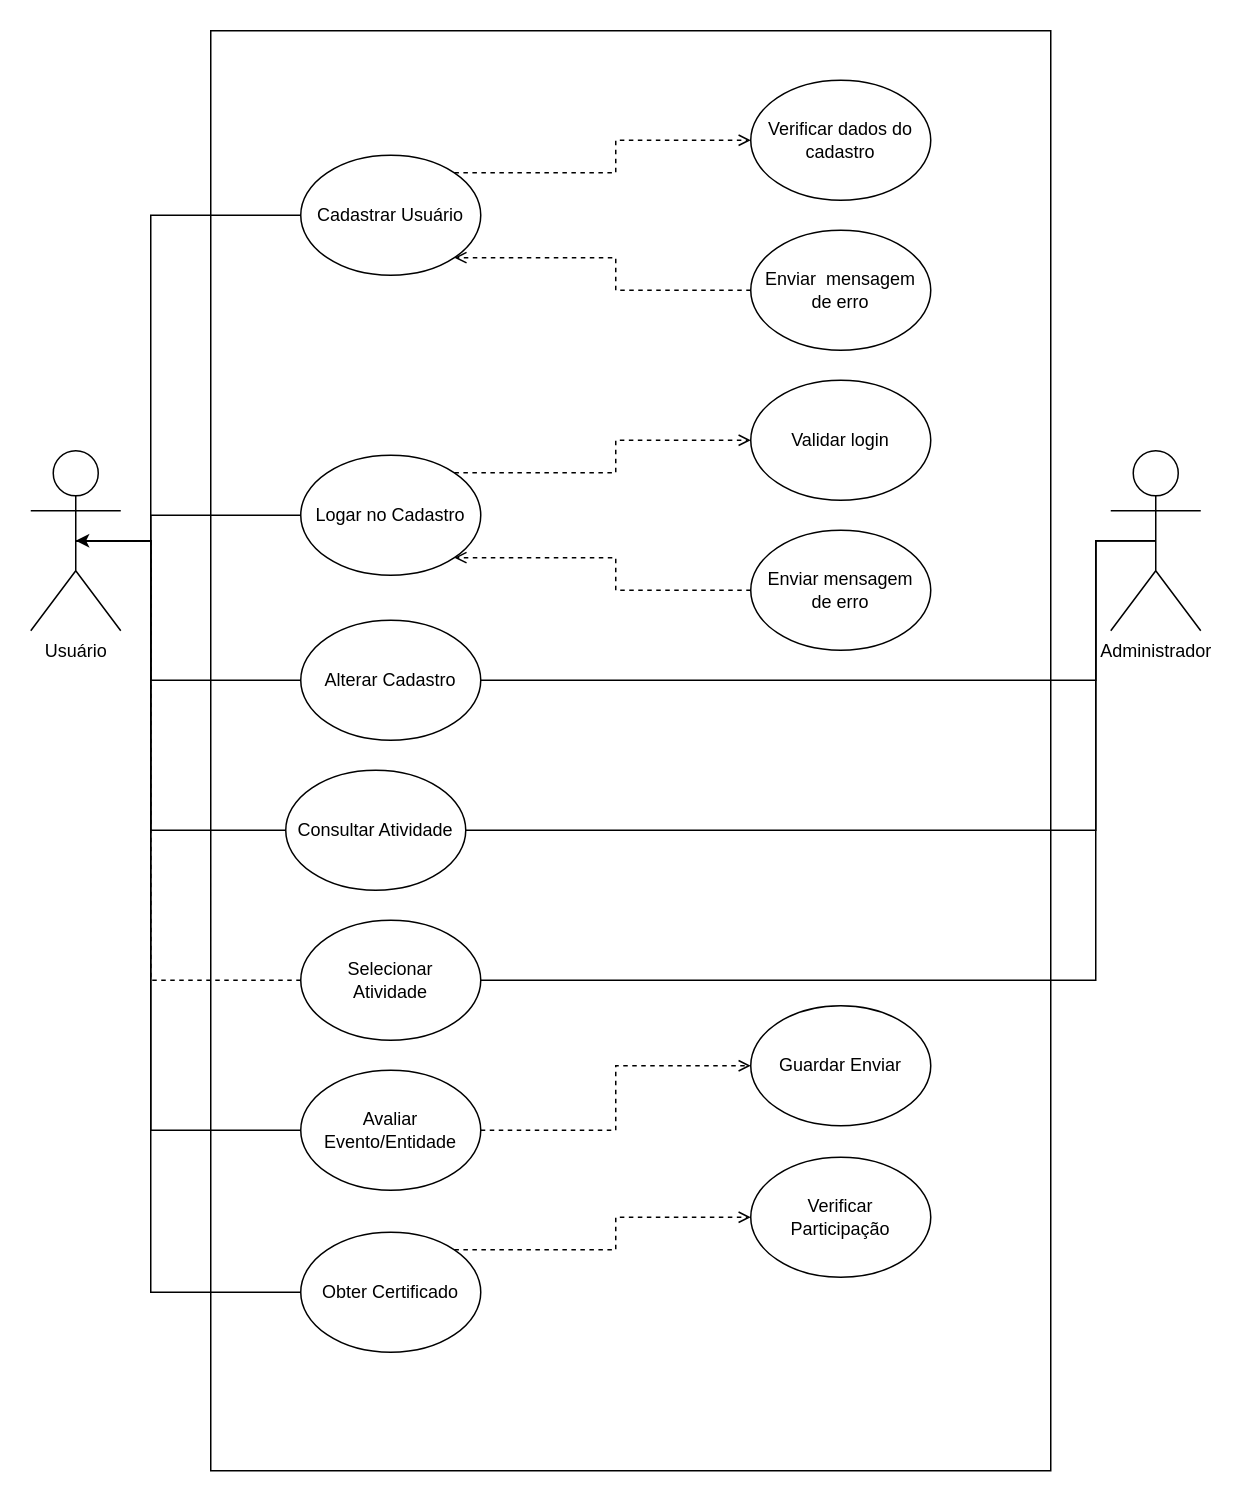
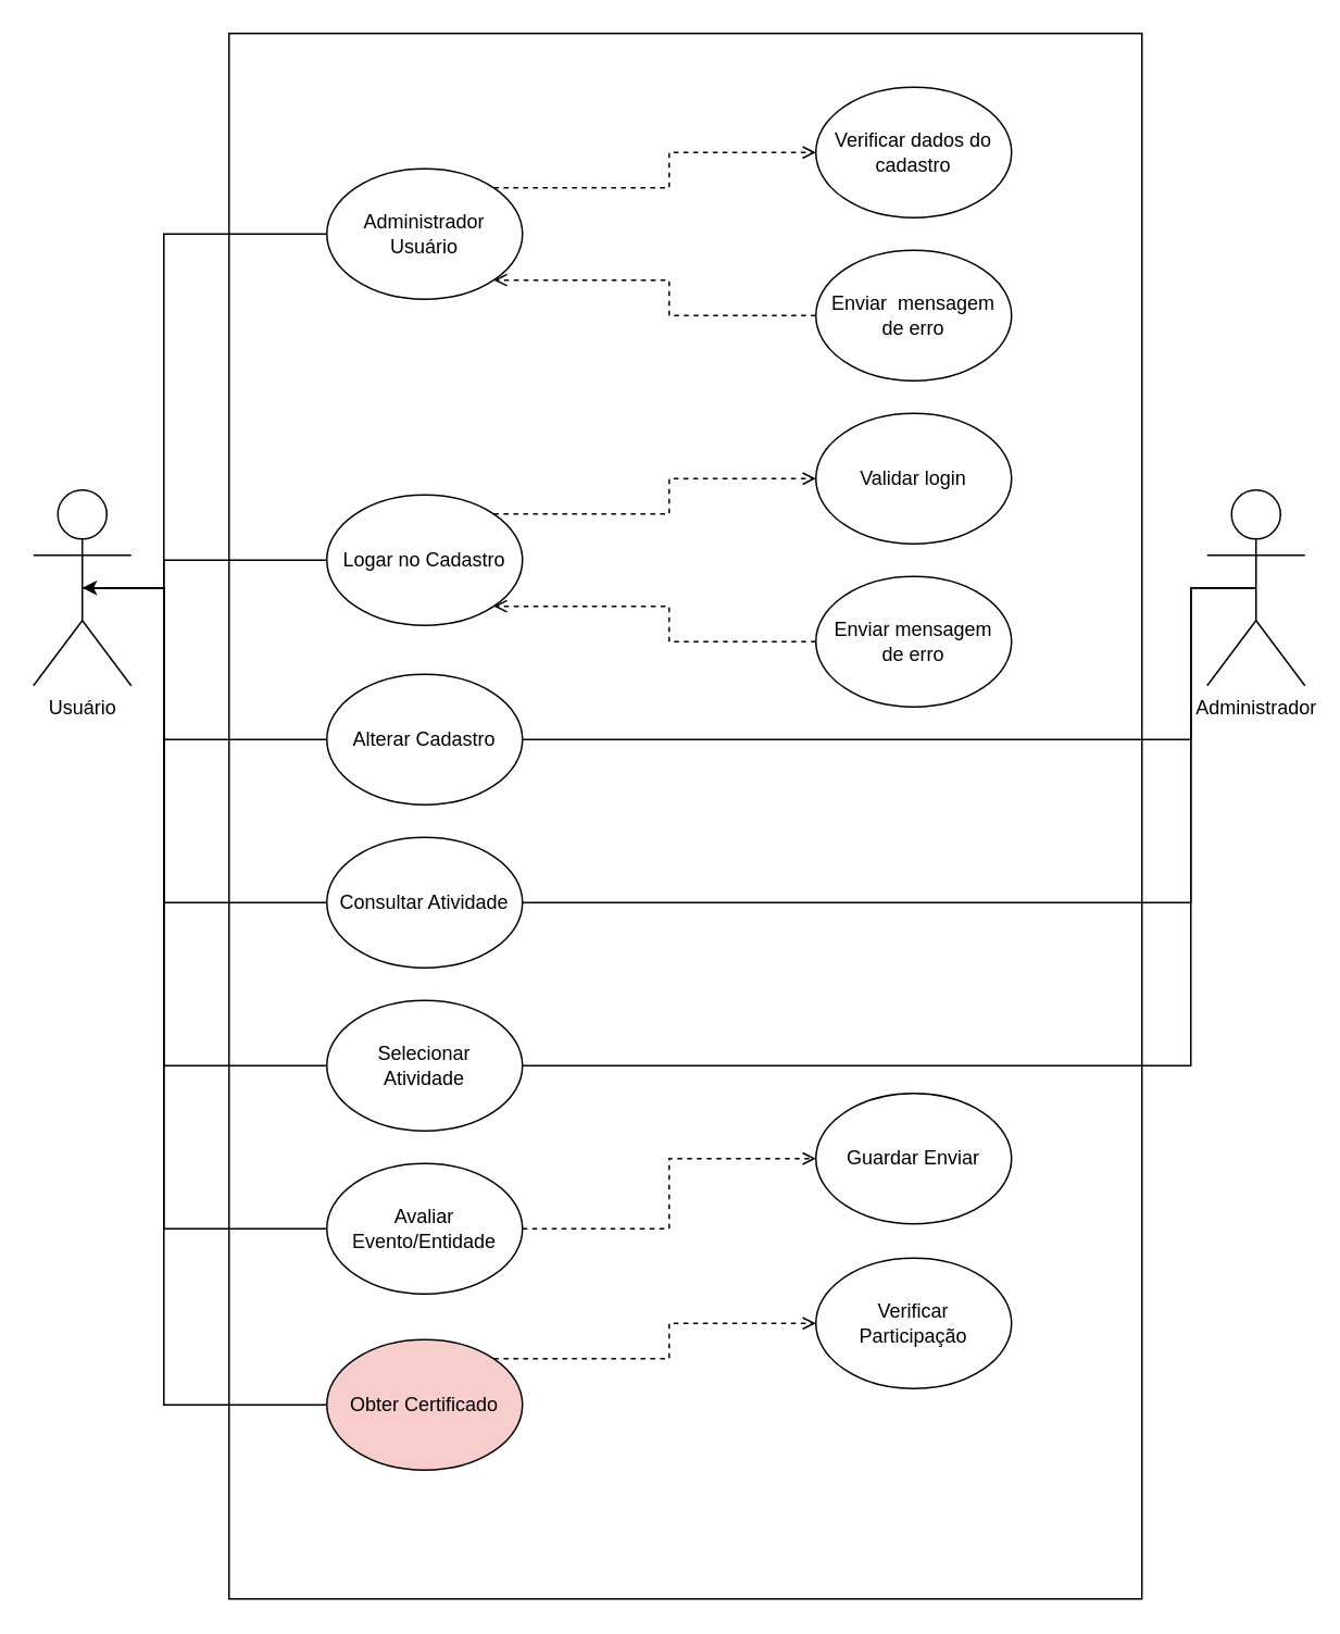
  <mxCell id="0" />
  <mxCell id="1" parent="0" />
  <mxCell id="2" value="" style="rounded=0;whiteSpace=wrap;html=1;strokeWidth=1;" parent="1" vertex="1"><mxGeometry x="140" y="20" width="560" height="960" as="geometry" /></mxCell>
  <mxCell id="3" value="Usuário" style="shape=umlActor;verticalLabelPosition=bottom;verticalAlign=top;html=1;outlineConnect=0;strokeWidth=1;" parent="1" vertex="1"><mxGeometry x="20" y="300" width="60" height="120" as="geometry" /></mxCell>
  <mxCell id="4" value="&lt;font style=&quot;vertical-align: inherit;&quot;&gt;&lt;font style=&quot;vertical-align: inherit;&quot;&gt;Administrador&lt;/font&gt;&lt;/font&gt;" style="shape=umlActor;verticalLabelPosition=bottom;verticalAlign=top;html=1;outlineConnect=0;strokeWidth=1;" parent="1" vertex="1"><mxGeometry x="740" y="300" width="60" height="120" as="geometry" /></mxCell>
  <mxCell id="5" style="edgeStyle=orthogonalEdgeStyle;rounded=0;orthogonalLoop=1;jettySize=auto;html=1;exitX=1;exitY=0;exitDx=0;exitDy=0;entryX=0;entryY=0.5;entryDx=0;entryDy=0;dashed=1;endArrow=open;endFill=0;strokeWidth=1;" parent="1" source="6" target="14" edge="1"><mxGeometry relative="1" as="geometry" /></mxCell>
- <mxCell id="6" value="Cadastrar Usuário" style="ellipse;whiteSpace=wrap;html=1;strokeWidth=1;" parent="1" vertex="1"><mxGeometry x="200" y="103" width="120" height="80" as="geometry" /></mxCell>
+ <mxCell id="6" value="Administrador Usuário" style="ellipse;whiteSpace=wrap;html=1;strokeWidth=1;" parent="1" vertex="1"><mxGeometry x="200" y="103" width="120" height="80" as="geometry" /></mxCell>
  <mxCell id="7" value="Alterar Cadastro" style="ellipse;whiteSpace=wrap;html=1;strokeWidth=1;" parent="1" vertex="1"><mxGeometry x="200" y="413" width="120" height="80" as="geometry" /></mxCell>
- <mxCell id="8" value="Consultar Atividade" style="ellipse;whiteSpace=wrap;html=1;strokeWidth=1;" parent="1" vertex="1"><mxGeometry x="190" y="513" width="120" height="80" as="geometry" /></mxCell>
+ <mxCell id="8" value="Consultar Atividade" style="ellipse;whiteSpace=wrap;html=1;strokeWidth=1;" parent="1" vertex="1"><mxGeometry x="200" y="513" width="120" height="80" as="geometry" /></mxCell>
  <mxCell id="9" style="edgeStyle=orthogonalEdgeStyle;rounded=0;orthogonalLoop=1;jettySize=auto;html=1;exitX=1;exitY=0.5;exitDx=0;exitDy=0;endArrow=none;endFill=0;strokeWidth=1;" parent="1" source="10" edge="1"><mxGeometry relative="1" as="geometry"><mxPoint x="770" y="360" as="targetPoint" /><Array as="points"><mxPoint x="730" y="653" /><mxPoint x="730" y="360" /></Array></mxGeometry></mxCell>
  <mxCell id="10" value="Selecionar&lt;br&gt;Atividade" style="ellipse;whiteSpace=wrap;html=1;strokeWidth=1;" parent="1" vertex="1"><mxGeometry x="200" y="613" width="120" height="80" as="geometry" /></mxCell>
  <mxCell id="11" style="edgeStyle=orthogonalEdgeStyle;rounded=0;orthogonalLoop=1;jettySize=auto;html=1;exitX=0;exitY=0.5;exitDx=0;exitDy=0;strokeWidth=1;endArrow=none;endFill=0;" parent="1" source="13" edge="1"><mxGeometry relative="1" as="geometry"><mxPoint x="50" y="360" as="targetPoint" /><Array as="points"><mxPoint x="100" y="753" /><mxPoint x="100" y="360" /></Array></mxGeometry></mxCell>
  <mxCell id="12" style="edgeStyle=orthogonalEdgeStyle;rounded=0;orthogonalLoop=1;jettySize=auto;html=1;exitX=1;exitY=0.5;exitDx=0;exitDy=0;entryX=0;entryY=0.5;entryDx=0;entryDy=0;dashed=1;endArrow=open;endFill=0;" parent="1" source="13" target="33" edge="1"><mxGeometry relative="1" as="geometry" /></mxCell>
  <mxCell id="13" value="Avaliar&lt;br&gt;Evento/Entidade" style="ellipse;whiteSpace=wrap;html=1;strokeWidth=1;" parent="1" vertex="1"><mxGeometry x="200" y="713" width="120" height="80" as="geometry" /></mxCell>
  <mxCell id="14" value="Verificar dados do cadastro" style="ellipse;whiteSpace=wrap;html=1;strokeWidth=1;" parent="1" vertex="1"><mxGeometry x="500" y="53" width="120" height="80" as="geometry" /></mxCell>
  <mxCell id="15" style="edgeStyle=orthogonalEdgeStyle;rounded=0;orthogonalLoop=1;jettySize=auto;html=1;exitX=0;exitY=0.5;exitDx=0;exitDy=0;entryX=1;entryY=1;entryDx=0;entryDy=0;endArrow=open;endFill=0;dashed=1;strokeWidth=1;" parent="1" source="16" target="6" edge="1"><mxGeometry relative="1" as="geometry" /></mxCell>
  <mxCell id="16" value="Enviar&amp;nbsp; mensagem&lt;br&gt;de erro" style="ellipse;whiteSpace=wrap;html=1;strokeWidth=1;" parent="1" vertex="1"><mxGeometry x="500" y="153" width="120" height="80" as="geometry" /></mxCell>
  <mxCell id="17" style="edgeStyle=orthogonalEdgeStyle;rounded=0;orthogonalLoop=1;jettySize=auto;html=1;exitX=1;exitY=0;exitDx=0;exitDy=0;entryX=0;entryY=0.5;entryDx=0;entryDy=0;endArrow=open;endFill=0;strokeWidth=1;dashed=1;" parent="1" source="18" target="19" edge="1"><mxGeometry relative="1" as="geometry" /></mxCell>
  <mxCell id="18" value="Logar no Cadastro" style="ellipse;whiteSpace=wrap;html=1;strokeWidth=1;" parent="1" vertex="1"><mxGeometry x="200" y="303" width="120" height="80" as="geometry" /></mxCell>
  <mxCell id="19" value="Validar login" style="ellipse;whiteSpace=wrap;html=1;strokeWidth=1;" parent="1" vertex="1"><mxGeometry x="500" y="253" width="120" height="80" as="geometry" /></mxCell>
  <mxCell id="20" style="edgeStyle=orthogonalEdgeStyle;rounded=0;orthogonalLoop=1;jettySize=auto;html=1;exitX=0;exitY=0.5;exitDx=0;exitDy=0;entryX=1;entryY=1;entryDx=0;entryDy=0;endArrow=open;endFill=0;strokeWidth=1;dashed=1;" parent="1" source="21" target="18" edge="1"><mxGeometry relative="1" as="geometry" /></mxCell>
  <mxCell id="21" value="Enviar mensagem&lt;br&gt;de erro" style="ellipse;whiteSpace=wrap;html=1;strokeWidth=1;" parent="1" vertex="1"><mxGeometry x="500" y="353" width="120" height="80" as="geometry" /></mxCell>
  <mxCell id="22" style="edgeStyle=orthogonalEdgeStyle;rounded=0;orthogonalLoop=1;jettySize=auto;html=1;exitX=0;exitY=0.5;exitDx=0;exitDy=0;entryX=0.5;entryY=0.5;entryDx=0;entryDy=0;entryPerimeter=0;endArrow=none;endFill=0;strokeWidth=1;" parent="1" source="6" target="3" edge="1"><mxGeometry relative="1" as="geometry"><Array as="points"><mxPoint x="100" y="143" /><mxPoint x="100" y="360" /></Array></mxGeometry></mxCell>
  <mxCell id="23" style="edgeStyle=orthogonalEdgeStyle;rounded=0;orthogonalLoop=1;jettySize=auto;html=1;exitX=0;exitY=0.5;exitDx=0;exitDy=0;entryX=0.5;entryY=0.5;entryDx=0;entryDy=0;entryPerimeter=0;endArrow=none;endFill=0;strokeWidth=1;" parent="1" source="18" target="3" edge="1"><mxGeometry relative="1" as="geometry"><Array as="points"><mxPoint x="100" y="343" /><mxPoint x="100" y="360" /></Array></mxGeometry></mxCell>
  <mxCell id="24" style="edgeStyle=orthogonalEdgeStyle;rounded=0;orthogonalLoop=1;jettySize=auto;html=1;exitX=0;exitY=0.5;exitDx=0;exitDy=0;entryX=0.5;entryY=0.5;entryDx=0;entryDy=0;entryPerimeter=0;endArrow=none;endFill=0;strokeWidth=1;" parent="1" source="7" target="3" edge="1"><mxGeometry relative="1" as="geometry"><Array as="points"><mxPoint x="100" y="453" /><mxPoint x="100" y="360" /></Array></mxGeometry></mxCell>
  <mxCell id="25" style="edgeStyle=orthogonalEdgeStyle;rounded=0;orthogonalLoop=1;jettySize=auto;html=1;exitX=0;exitY=0.5;exitDx=0;exitDy=0;entryX=0.5;entryY=0.5;entryDx=0;entryDy=0;entryPerimeter=0;strokeWidth=1;endArrow=none;endFill=0;" parent="1" source="8" target="3" edge="1"><mxGeometry relative="1" as="geometry"><Array as="points"><mxPoint x="100" y="553" /><mxPoint x="100" y="360" /></Array></mxGeometry></mxCell>
- <mxCell id="26" style="edgeStyle=orthogonalEdgeStyle;rounded=0;orthogonalLoop=1;jettySize=auto;html=1;exitX=0;exitY=0.5;exitDx=0;exitDy=0;entryX=0.5;entryY=0.5;entryDx=0;entryDy=0;entryPerimeter=0;strokeWidth=1;endArrow=none;endFill=0;dashed=1;" parent="1" source="10" target="3" edge="1"><mxGeometry relative="1" as="geometry"><Array as="points"><mxPoint x="100" y="653" /><mxPoint x="100" y="360" /></Array></mxGeometry></mxCell>
+ <mxCell id="26" style="edgeStyle=orthogonalEdgeStyle;rounded=0;orthogonalLoop=1;jettySize=auto;html=1;exitX=0;exitY=0.5;exitDx=0;exitDy=0;entryX=0.5;entryY=0.5;entryDx=0;entryDy=0;entryPerimeter=0;strokeWidth=1;endArrow=none;endFill=0;" parent="1" source="10" target="3" edge="1"><mxGeometry relative="1" as="geometry"><Array as="points"><mxPoint x="100" y="653" /><mxPoint x="100" y="360" /></Array></mxGeometry></mxCell>
  <mxCell id="27" style="edgeStyle=orthogonalEdgeStyle;rounded=0;orthogonalLoop=1;jettySize=auto;html=1;exitX=1;exitY=0.5;exitDx=0;exitDy=0;entryX=0.5;entryY=0.5;entryDx=0;entryDy=0;entryPerimeter=0;endArrow=none;endFill=0;strokeWidth=1;" parent="1" source="7" target="4" edge="1"><mxGeometry relative="1" as="geometry"><Array as="points"><mxPoint x="730" y="453" /><mxPoint x="730" y="360" /></Array></mxGeometry></mxCell>
  <mxCell id="28" style="edgeStyle=orthogonalEdgeStyle;rounded=0;orthogonalLoop=1;jettySize=auto;html=1;exitX=1;exitY=0.5;exitDx=0;exitDy=0;entryX=0.5;entryY=0.5;entryDx=0;entryDy=0;entryPerimeter=0;endArrow=none;endFill=0;strokeWidth=1;" parent="1" source="8" target="4" edge="1"><mxGeometry relative="1" as="geometry"><Array as="points"><mxPoint x="730" y="553" /><mxPoint x="730" y="360" /></Array></mxGeometry></mxCell>
  <mxCell id="29" style="edgeStyle=orthogonalEdgeStyle;rounded=0;orthogonalLoop=1;jettySize=auto;html=1;exitX=1;exitY=0;exitDx=0;exitDy=0;entryX=0;entryY=0.5;entryDx=0;entryDy=0;endArrow=open;endFill=0;strokeWidth=1;dashed=1;" parent="1" source="30" target="31" edge="1"><mxGeometry relative="1" as="geometry" /></mxCell>
- <mxCell id="30" value="Obter Certificado" style="ellipse;whiteSpace=wrap;html=1;strokeWidth=1;" parent="1" vertex="1"><mxGeometry x="200" y="821" width="120" height="80" as="geometry" /></mxCell>
+ <mxCell id="30" value="Obter Certificado" style="ellipse;whiteSpace=wrap;html=1;strokeWidth=1;fillColor=#f8cecc;" parent="1" vertex="1"><mxGeometry x="200" y="821" width="120" height="80" as="geometry" /></mxCell>
  <mxCell id="31" value="Verificar&lt;br&gt;Participação" style="ellipse;whiteSpace=wrap;html=1;strokeWidth=1;" parent="1" vertex="1"><mxGeometry x="500" y="771" width="120" height="80" as="geometry" /></mxCell>
  <mxCell id="32" style="edgeStyle=orthogonalEdgeStyle;rounded=0;orthogonalLoop=1;jettySize=auto;html=1;exitX=0;exitY=0.5;exitDx=0;exitDy=0;entryX=0.5;entryY=0.5;entryDx=0;entryDy=0;entryPerimeter=0;endArrow=classic;endFill=1;" parent="1" source="30" target="3" edge="1"><mxGeometry relative="1" as="geometry"><Array as="points"><mxPoint x="100" y="861" /><mxPoint x="100" y="360" /></Array></mxGeometry></mxCell>
  <mxCell id="33" value="Guardar Enviar" style="ellipse;whiteSpace=wrap;html=1;" parent="1" vertex="1"><mxGeometry x="500" y="670" width="120" height="80" as="geometry" /></mxCell>
